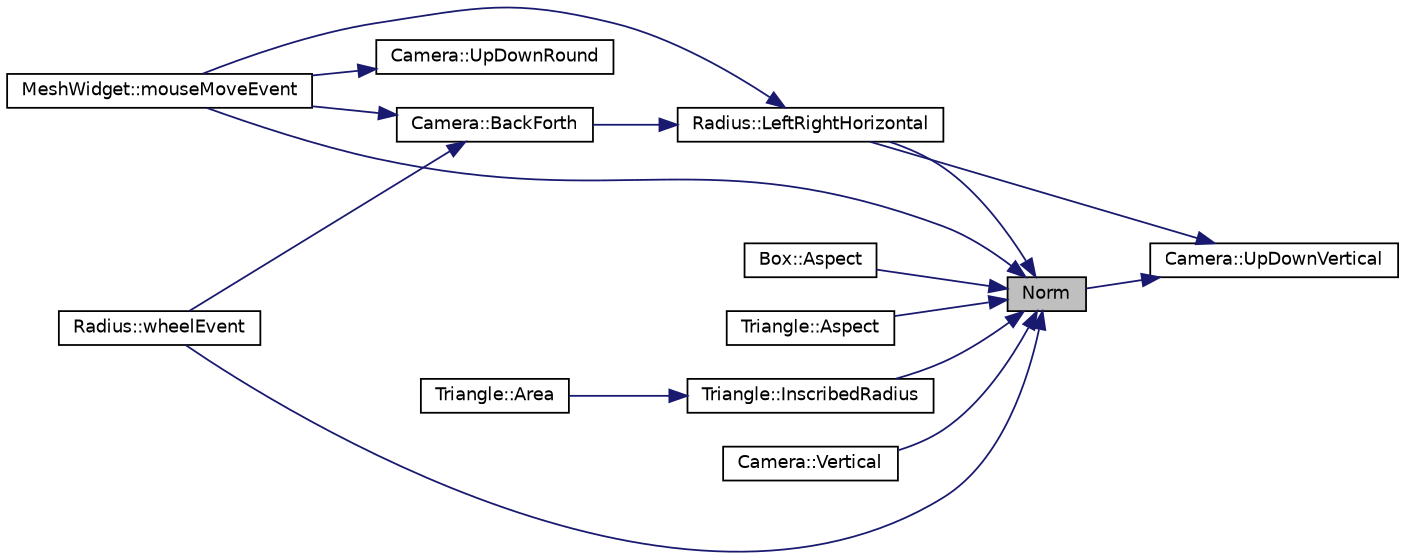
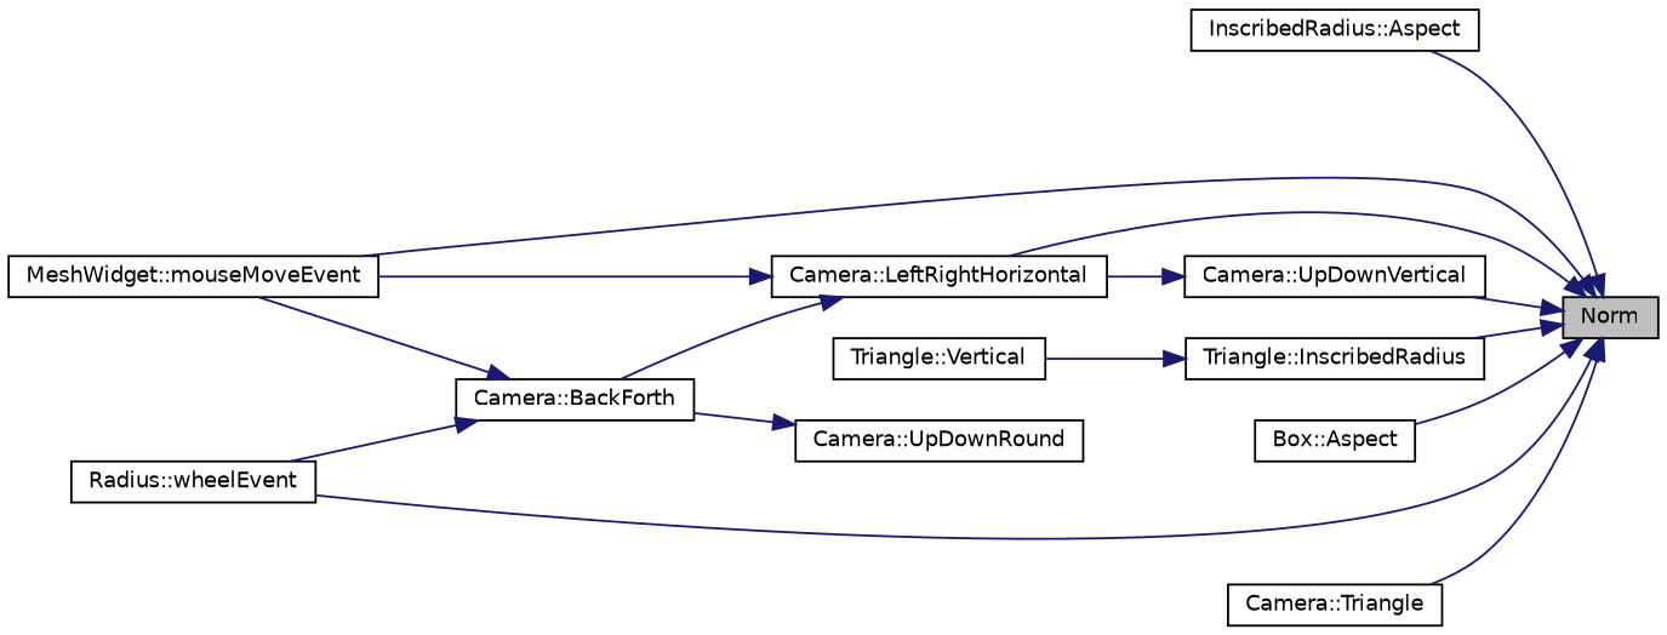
  digraph {
    rankdir=RL
    node [color=black fillcolor=white fontname=Helvetica fontsize=10 shape=record style=filled]
    edge [color=midnightblue dir=back fontname=Helvetica fontsize=10 labelfontname=Helvetica labelfontsize=10 style=solid]
    n1 [fillcolor=grey75 fontcolor=black height=0.2 label=Norm width=0.4]
-   n2 [height=0.2 label="Triangle::Aspect" width=0.4]
+   n2 [height=0.2 label="InscribedRadius::Aspect" width=0.4]
    n3 [height=0.2 label="MeshWidget::mouseMoveEvent" width=0.4]
    n4 [height=0.2 label="Radius::wheelEvent" width=0.4]
    n5 [height=0.2 label="Triangle::InscribedRadius" width=0.4]
-   n6 [height=0.2 label="Radius::LeftRightHorizontal" width=0.4]
+   n6 [height=0.2 label="Camera::LeftRightHorizontal" width=0.4]
    n7 [height=0.2 label="Box::Aspect" width=0.4]
    n8 [height=0.2 label="Camera::UpDownVertical" width=0.4]
-   n9 [height=0.2 label="Camera::Vertical" width=0.4]
-   n10 [height=0.2 label="Triangle::Area" width=0.4]
+   n9 [height=0.2 label="Camera::Triangle" width=0.4]
+   n10 [height=0.2 label="Triangle::Vertical" width=0.4]
    n11 [height=0.2 label="Camera::BackForth" width=0.4]
    n12 [height=0.2 label="Camera::UpDownRound" width=0.4]
    n1 -> n2
    n1 -> n3
    n1 -> n4
    n1 -> n5
    n1 -> n6
    n1 -> n7
-   n8 -> n1
+   n1 -> n8
    n1 -> n9
    n5 -> n10
    n6 -> n3
    n6 -> n11
    n8 -> n6
    n11 -> n3
    n11 -> n4
-   n12 -> n3
+   n12 -> n11
  }
